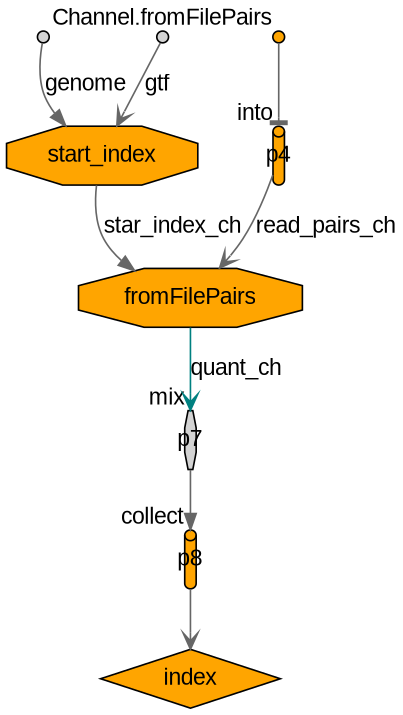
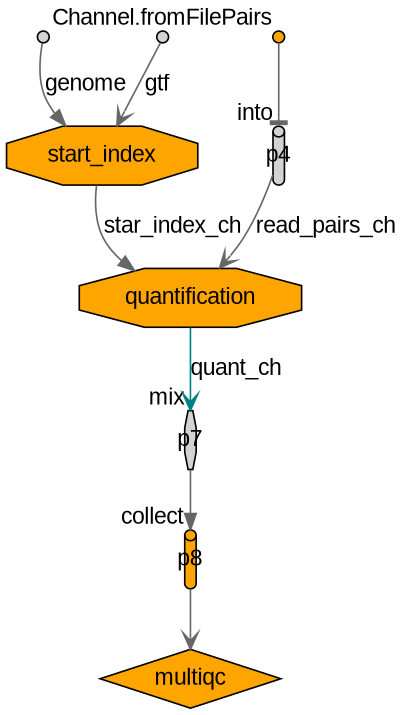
  digraph {
    fontname="Liberation Sans"
    node [fillcolor=orange fixedsize=true fontname="Liberation Sans" shape=point style=filled]
    edge [arrowhead=vee color=gray40 fontname="Liberation Sans"]
    p0 [fillcolor=lightgrey width=0.1]
    n2 [label=start_index shape=octagon fixedsize=""]
-   n3 [label=fromFilePairs shape=octagon fixedsize=""]
+   n3 [label=quantification shape=octagon fixedsize=""]
    p7 [fillcolor=lightgrey shape=octagon width=0.1 xlabel=mix]
    p1 [fillcolor=lightgrey width=0.1]
    p8 [shape=cylinder width=0.1 xlabel=collect]
    p3 [width=0.1 xlabel="Channel.fromFilePairs"]
-   p4 [shape=cylinder width=0.1 xlabel=into]
-   n9 [label=index shape=diamond fixedsize=""]
+   p4 [fillcolor=lightgrey shape=cylinder width=0.1 xlabel=into]
+   n9 [label=multiqc shape=diamond fixedsize=""]
    p0 -> n2 [arrowhead=normal label=genome]
    n2 -> n3 [arrowhead=normal label=star_index_ch]
    n3 -> p7 [color=teal label=quant_ch]
    p7 -> p8 [arrowhead=normal]
    p1 -> n2 [label=gtf]
    p8 -> n9
    p3 -> p4 [arrowhead=tee]
    p4 -> n3 [label=read_pairs_ch]
  }
